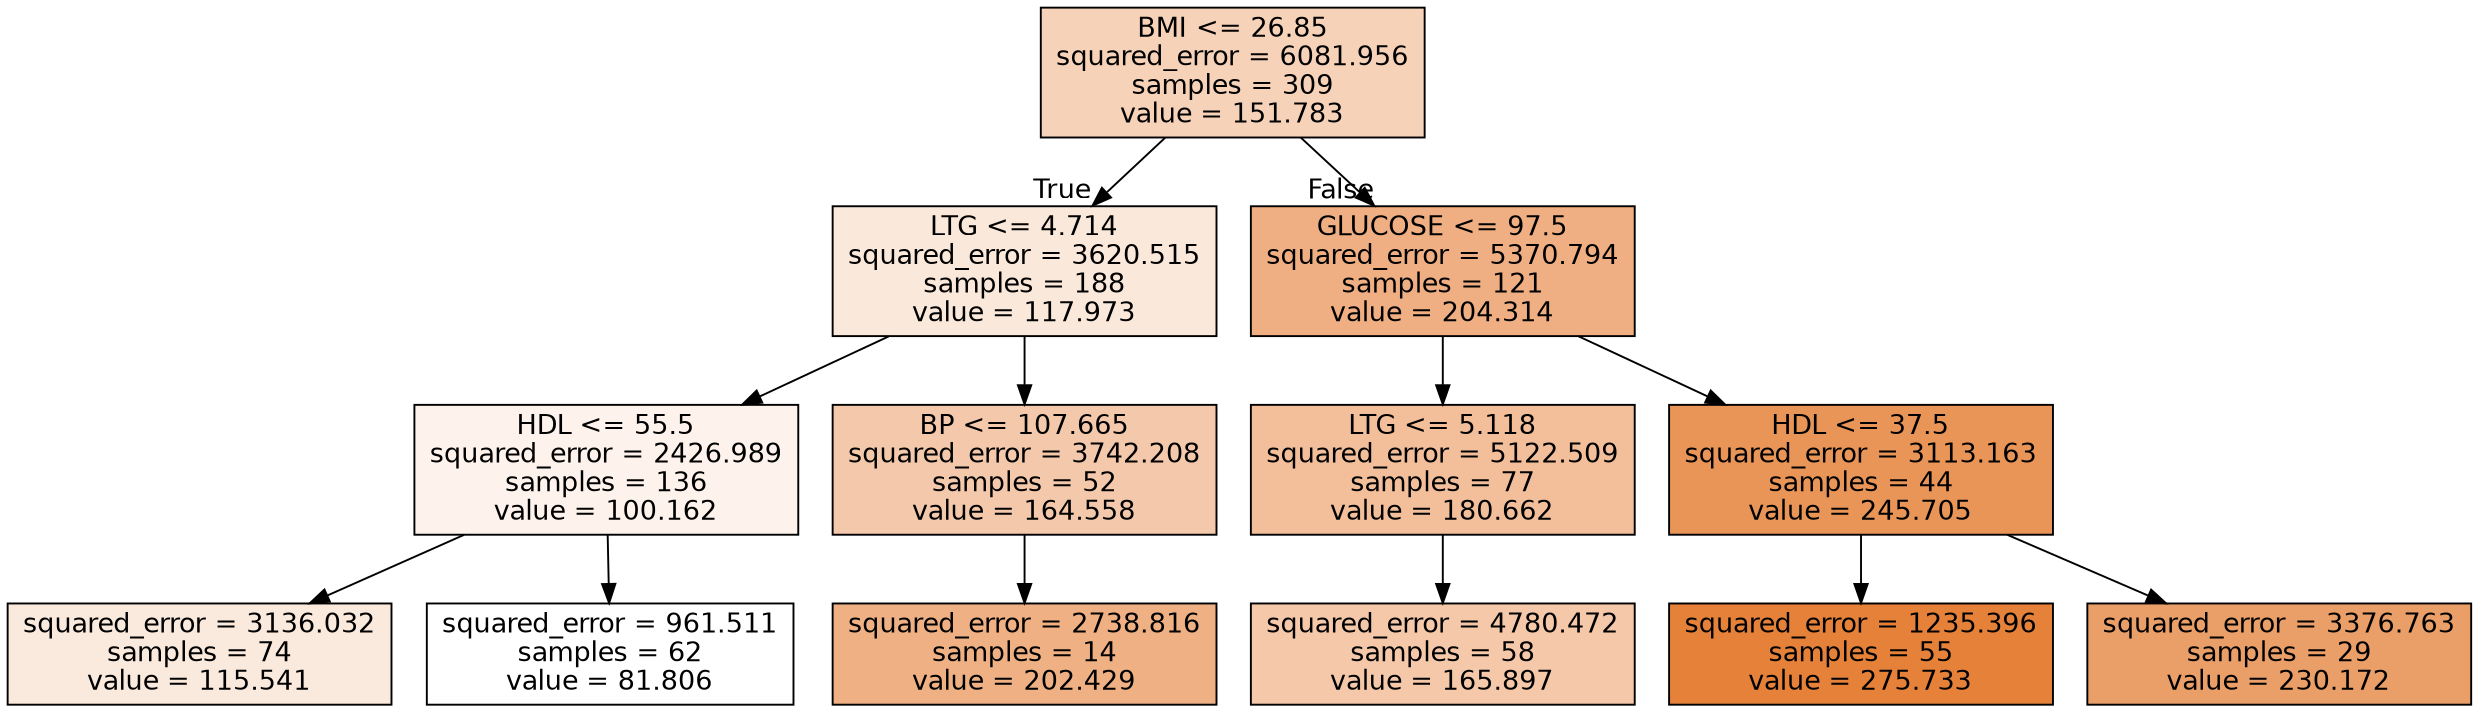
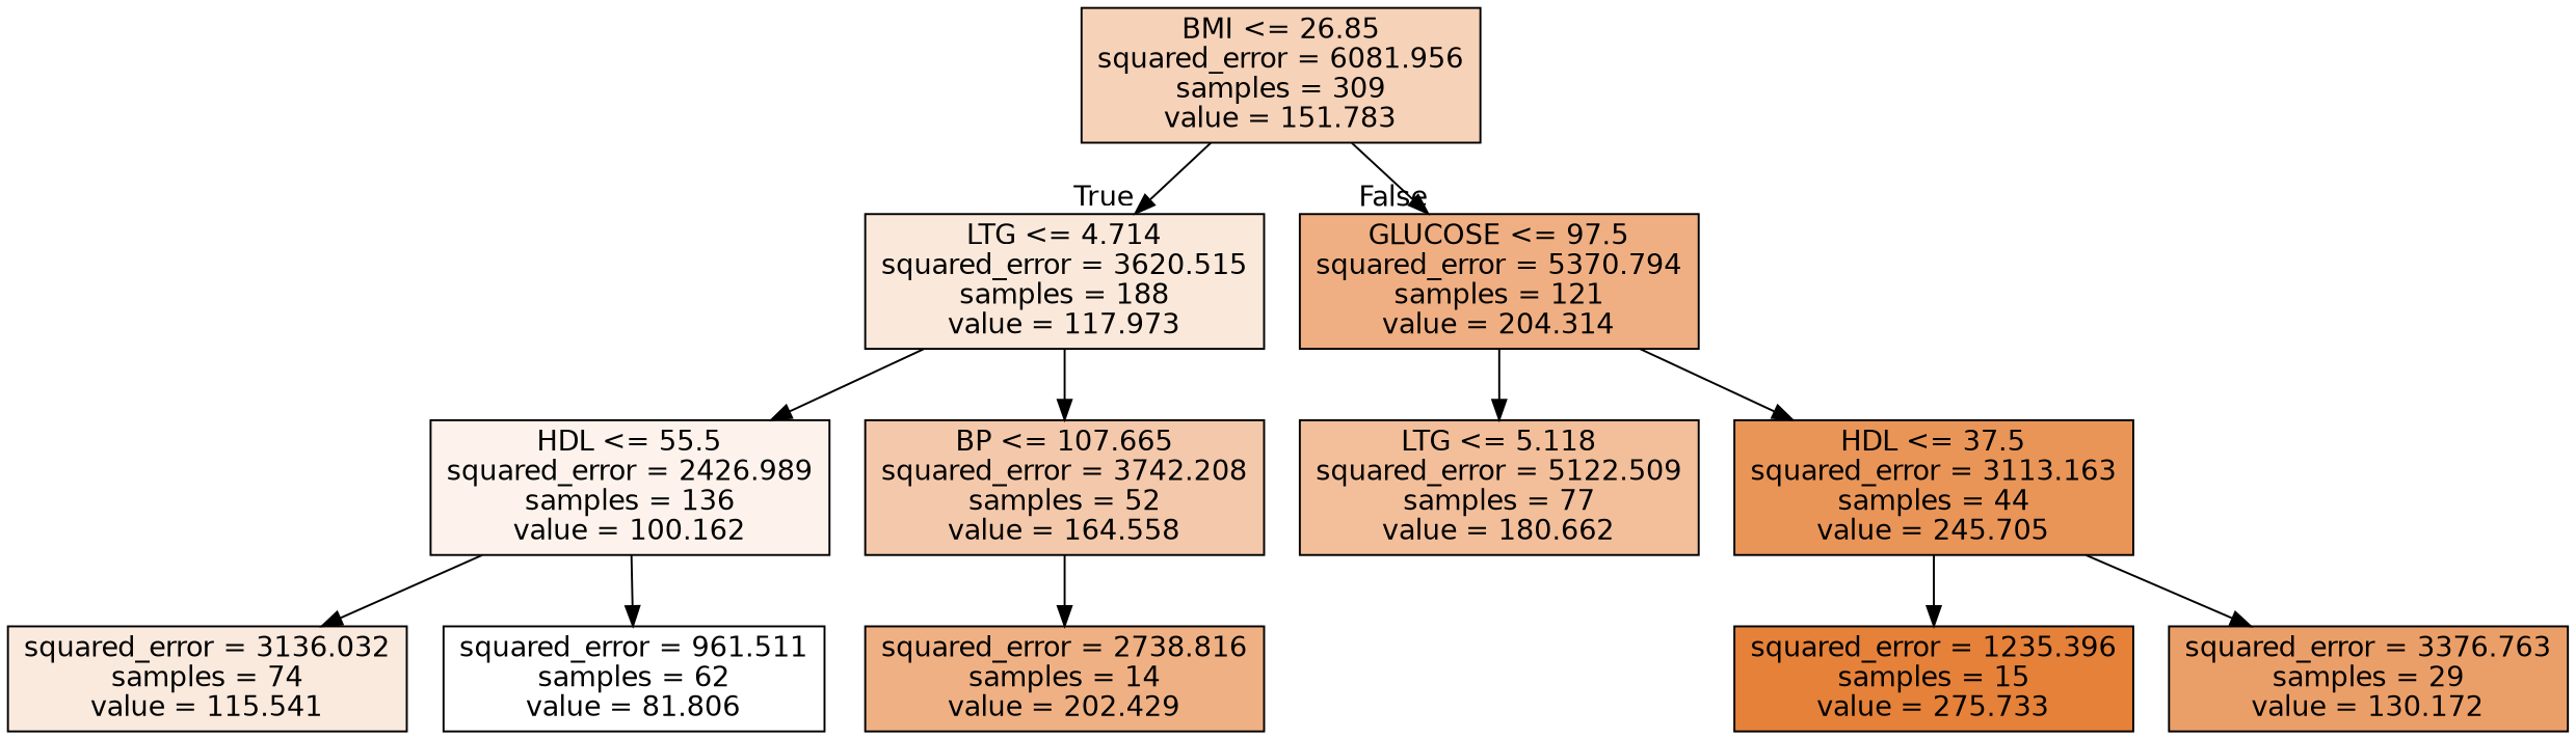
  digraph {
    node [color=black fontname=helvetica shape=box style=filled]
    edge [fontname=helvetica]
    n1 [fillcolor="#f6d2b8" label="BMI <= 26.85\nsquared_error = 6081.956\nsamples = 309\nvalue = 151.783"]
    n2 [fillcolor="#fae8da" label="LTG <= 4.714\nsquared_error = 3620.515\nsamples = 188\nvalue = 117.973"]
    n3 [fillcolor="#efaf82" label="GLUCOSE <= 97.5\nsquared_error = 5370.794\nsamples = 121\nvalue = 204.314"]
    n4 [fillcolor="#fdf3ec" label="HDL <= 55.5\nsquared_error = 2426.989\nsamples = 136\nvalue = 100.162"]
    n5 [fillcolor="#f4c9ab" label="BP <= 107.665\nsquared_error = 3742.208\nsamples = 52\nvalue = 164.558"]
    n6 [fillcolor="#f2bf9a" label="LTG <= 5.118\nsquared_error = 5122.509\nsamples = 77\nvalue = 180.662"]
    n7 [fillcolor="#e99558" label="HDL <= 37.5\nsquared_error = 3113.163\nsamples = 44\nvalue = 245.705"]
    n8 [fillcolor="#fae9dd" label="squared_error = 3136.032\nsamples = 74\nvalue = 115.541"]
    n9 [fillcolor="#ffffff" label="squared_error = 961.511\nsamples = 62\nvalue = 81.806"]
    n10 [fillcolor="#efb184" label="squared_error = 2738.816\nsamples = 14\nvalue = 202.429"]
-   n11 [fillcolor="#f4c8a9" label="squared_error = 4780.472\nsamples = 58\nvalue = 165.897"]
-   n12 [fillcolor="#e58139" label="squared_error = 1235.396\nsamples = 55\nvalue = 275.733"]
-   n13 [fillcolor="#eb9f68" label="squared_error = 3376.763\nsamples = 29\nvalue = 230.172"]
+   n12 [fillcolor="#e58139" label="squared_error = 1235.396\nsamples = 15\nvalue = 275.733"]
+   n13 [fillcolor="#eb9f68" label="squared_error = 3376.763\nsamples = 29\nvalue = 130.172"]
    n1 -> n2 [headlabel=True labelangle=45 labeldistance=2.5]
    n1 -> n3 [headlabel=False labelangle=-45 labeldistance=2.5]
    n2 -> n4
    n2 -> n5
    n3 -> n6
    n3 -> n7
    n4 -> n8
    n4 -> n9
    n5 -> n10
-   n6 -> n11
    n7 -> n12
    n7 -> n13
  }
